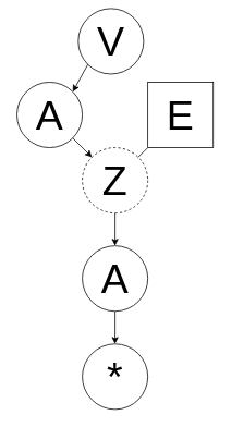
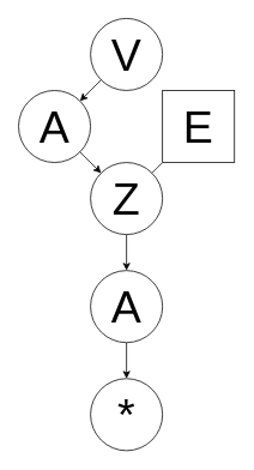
  <mxCell id="0" />
  <mxCell id="1" parent="0" />
- <mxCell id="2" value="&lt;font style=&quot;font-size: 50px&quot;&gt;V&lt;/font&gt;" style="ellipse;whiteSpace=wrap;html=1;aspect=fixed;" parent="1" vertex="1"><mxGeometry x="95" y="10" width="80" height="80" as="geometry" /></mxCell>
+ <mxCell id="2" value="&lt;font style=&quot;font-size: 50px&quot;&gt;V&lt;/font&gt;" style="ellipse;whiteSpace=wrap;html=1;aspect=fixed;" parent="1" vertex="1"><mxGeometry x="100" y="20" width="80" height="80" as="geometry" /></mxCell>
  <mxCell id="3" value="&lt;font style=&quot;font-size: 50px&quot;&gt;A&lt;/font&gt;" style="ellipse;whiteSpace=wrap;html=1;aspect=fixed;" vertex="1" parent="1"><mxGeometry x="20" y="100" width="80" height="80" as="geometry" /></mxCell>
  <mxCell id="4" value="&lt;font style=&quot;font-size: 50px&quot;&gt;E&lt;/font&gt;" style="whiteSpace=wrap;html=1;aspect=fixed;rounded=0;" vertex="1" parent="1"><mxGeometry x="180" y="100" width="80" height="80" as="geometry" /></mxCell>
  <mxCell id="5" style="edgeStyle=orthogonalEdgeStyle;rounded=0;orthogonalLoop=1;jettySize=auto;html=1;entryX=0.5;entryY=0;entryDx=0;entryDy=0;" edge="1" parent="1" source="6" target="8"><mxGeometry relative="1" as="geometry" /></mxCell>
- <mxCell id="6" value="&lt;font style=&quot;font-size: 50px&quot;&gt;Z&lt;/font&gt;" style="ellipse;whiteSpace=wrap;html=1;aspect=fixed;dashed=1;" vertex="1" parent="1"><mxGeometry x="100" y="180" width="80" height="80" as="geometry" /></mxCell>
+ <mxCell id="6" value="&lt;font style=&quot;font-size: 50px&quot;&gt;Z&lt;/font&gt;" style="ellipse;whiteSpace=wrap;html=1;aspect=fixed;" vertex="1" parent="1"><mxGeometry x="100" y="180" width="80" height="80" as="geometry" /></mxCell>
  <mxCell id="7" style="edgeStyle=orthogonalEdgeStyle;rounded=0;orthogonalLoop=1;jettySize=auto;html=1;entryX=0.5;entryY=0;entryDx=0;entryDy=0;" edge="1" parent="1" source="8" target="9"><mxGeometry relative="1" as="geometry" /></mxCell>
  <mxCell id="8" value="&lt;font style=&quot;font-size: 50px&quot;&gt;A&lt;/font&gt;" style="ellipse;whiteSpace=wrap;html=1;aspect=fixed;" vertex="1" parent="1"><mxGeometry x="100" y="300" width="80" height="80" as="geometry" /></mxCell>
  <mxCell id="9" value="&lt;font style=&quot;font-size: 50px&quot;&gt;*&lt;/font&gt;" style="ellipse;whiteSpace=wrap;html=1;aspect=fixed;" vertex="1" parent="1"><mxGeometry x="100" y="420" width="80" height="80" as="geometry" /></mxCell>
  <mxCell id="10" value="" style="endArrow=classic;html=1;exitX=0;exitY=1;exitDx=0;exitDy=0;entryX=1;entryY=0;entryDx=0;entryDy=0;" edge="1" parent="1" source="2" target="3"><mxGeometry width="50" height="50" relative="1" as="geometry"><mxPoint x="-10" y="60" as="sourcePoint" /><mxPoint x="40" y="10" as="targetPoint" /></mxGeometry></mxCell>
  <mxCell id="11" value="" style="endArrow=classic;html=1;exitX=1;exitY=1;exitDx=0;exitDy=0;entryX=0;entryY=0;entryDx=0;entryDy=0;" edge="1" parent="1" source="3" target="6"><mxGeometry width="50" height="50" relative="1" as="geometry"><mxPoint x="-20" y="260" as="sourcePoint" /><mxPoint x="30" y="210" as="targetPoint" /></mxGeometry></mxCell>
  <mxCell id="12" value="" style="endArrow=none;html=1;exitX=0;exitY=1;exitDx=0;exitDy=0;entryX=1;entryY=0;entryDx=0;entryDy=0;" edge="1" parent="1" source="4" target="6"><mxGeometry width="50" height="50" relative="1" as="geometry"><mxPoint x="210" y="300" as="sourcePoint" /><mxPoint x="260" y="250" as="targetPoint" /></mxGeometry></mxCell>
